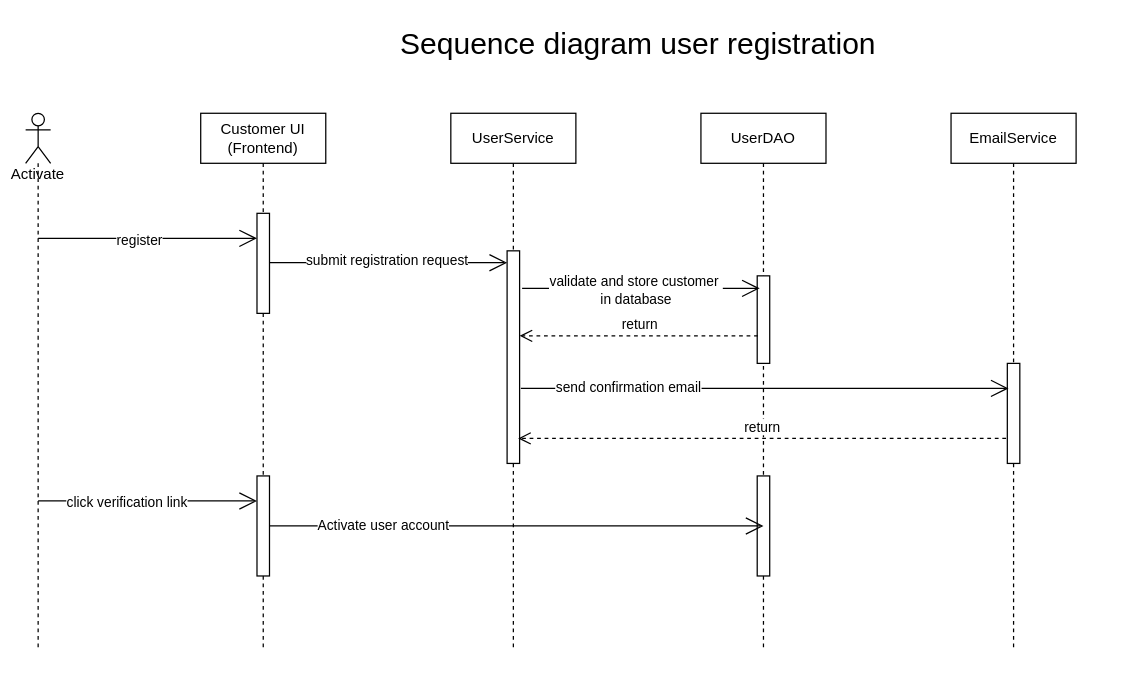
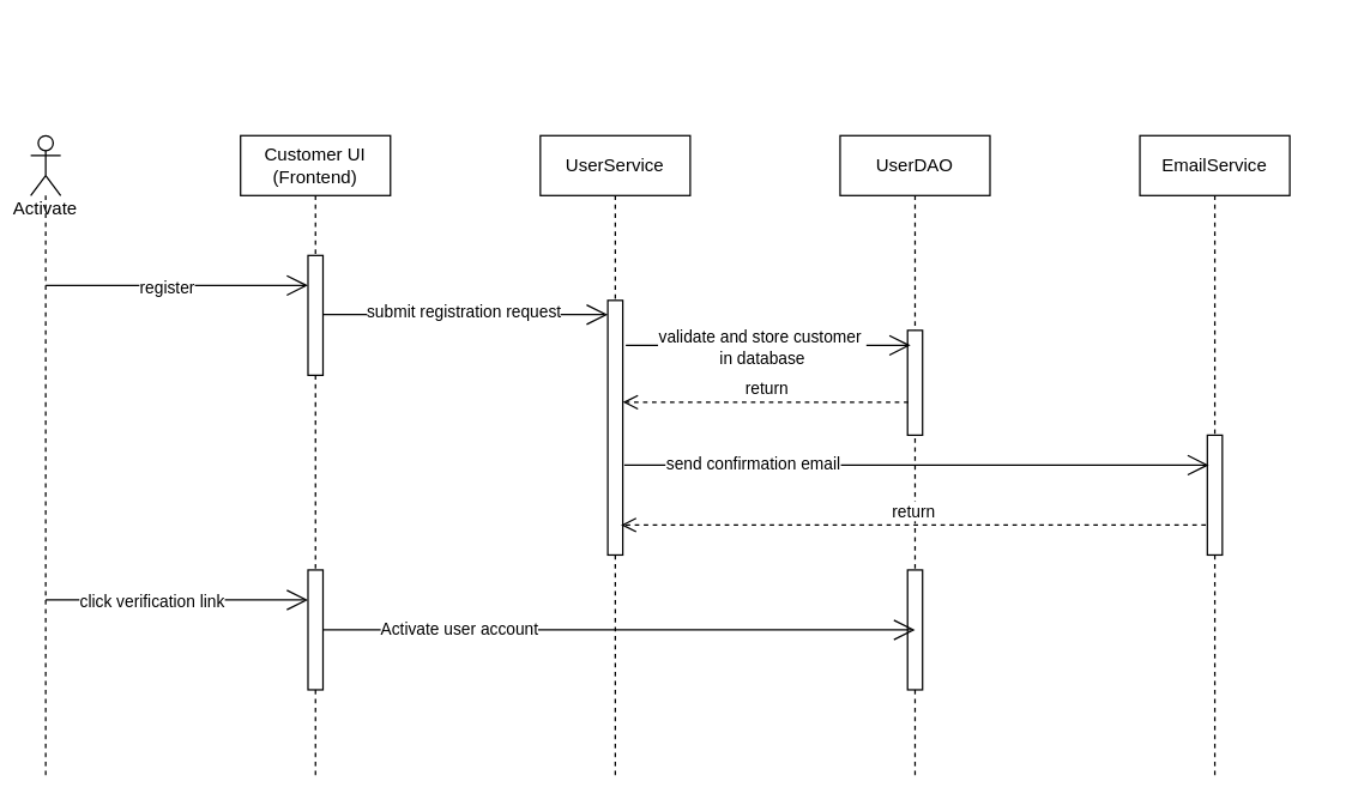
  <mxCell id="0" />
  <mxCell id="1" parent="0" />
  <mxCell id="2" value="&lt;div&gt;&lt;br&gt;&lt;/div&gt;&lt;div&gt;&lt;br&gt;&lt;/div&gt;&lt;div&gt;&lt;br&gt;&lt;/div&gt;&lt;div&gt;&lt;br&gt;&lt;/div&gt;Activate" style="shape=umlLifeline;perimeter=lifelinePerimeter;whiteSpace=wrap;html=1;container=1;dropTarget=0;collapsible=0;recursiveResize=0;outlineConnect=0;portConstraint=eastwest;newEdgeStyle={&quot;curved&quot;:0,&quot;rounded&quot;:0};participant=umlActor;" vertex="1" parent="1"><mxGeometry x="20" y="90" width="20" height="430" as="geometry" /></mxCell>
- <mxCell id="3" value="Sequence diagram user registration" style="text;html=1;align=center;verticalAlign=middle;whiteSpace=wrap;rounded=0;fontSize=24;" vertex="1" parent="1"><mxGeometry x="140" y="20" width="740" height="30" as="geometry" /></mxCell>
  <mxCell id="4" value="Customer UI (Frontend)" style="shape=umlLifeline;perimeter=lifelinePerimeter;whiteSpace=wrap;html=1;container=1;dropTarget=0;collapsible=0;recursiveResize=0;outlineConnect=0;portConstraint=eastwest;newEdgeStyle={&quot;curved&quot;:0,&quot;rounded&quot;:0};" vertex="1" parent="1"><mxGeometry x="160" y="90" width="100" height="430" as="geometry" /></mxCell>
  <mxCell id="5" value="" style="html=1;points=[[0,0,0,0,5],[0,1,0,0,-5],[1,0,0,0,5],[1,1,0,0,-5]];perimeter=orthogonalPerimeter;outlineConnect=0;targetShapes=umlLifeline;portConstraint=eastwest;newEdgeStyle={&quot;curved&quot;:0,&quot;rounded&quot;:0};" vertex="1" parent="4"><mxGeometry x="45" y="290" width="10" height="80" as="geometry" /></mxCell>
  <mxCell id="6" value="UserService" style="shape=umlLifeline;perimeter=lifelinePerimeter;whiteSpace=wrap;html=1;container=1;dropTarget=0;collapsible=0;recursiveResize=0;outlineConnect=0;portConstraint=eastwest;newEdgeStyle={&quot;curved&quot;:0,&quot;rounded&quot;:0};" vertex="1" parent="1"><mxGeometry x="360" y="90" width="100" height="430" as="geometry" /></mxCell>
  <mxCell id="7" value="" style="html=1;points=[[0,0,0,0,5],[0,1,0,0,-5],[1,0,0,0,5],[1,1,0,0,-5]];perimeter=orthogonalPerimeter;outlineConnect=0;targetShapes=umlLifeline;portConstraint=eastwest;newEdgeStyle={&quot;curved&quot;:0,&quot;rounded&quot;:0};" vertex="1" parent="6"><mxGeometry x="45" y="110" width="10" height="170" as="geometry" /></mxCell>
  <mxCell id="8" value="UserDAO" style="shape=umlLifeline;perimeter=lifelinePerimeter;whiteSpace=wrap;html=1;container=1;dropTarget=0;collapsible=0;recursiveResize=0;outlineConnect=0;portConstraint=eastwest;newEdgeStyle={&quot;curved&quot;:0,&quot;rounded&quot;:0};" vertex="1" parent="1"><mxGeometry x="560" y="90" width="100" height="430" as="geometry" /></mxCell>
  <mxCell id="9" value="" style="html=1;points=[[0,0,0,0,5],[0,1,0,0,-5],[1,0,0,0,5],[1,1,0,0,-5]];perimeter=orthogonalPerimeter;outlineConnect=0;targetShapes=umlLifeline;portConstraint=eastwest;newEdgeStyle={&quot;curved&quot;:0,&quot;rounded&quot;:0};" vertex="1" parent="8"><mxGeometry x="45" y="130" width="10" height="70" as="geometry" /></mxCell>
  <mxCell id="10" value="" style="html=1;points=[[0,0,0,0,5],[0,1,0,0,-5],[1,0,0,0,5],[1,1,0,0,-5]];perimeter=orthogonalPerimeter;outlineConnect=0;targetShapes=umlLifeline;portConstraint=eastwest;newEdgeStyle={&quot;curved&quot;:0,&quot;rounded&quot;:0};" vertex="1" parent="8"><mxGeometry x="45" y="290" width="10" height="80" as="geometry" /></mxCell>
  <mxCell id="11" value="EmailService" style="shape=umlLifeline;perimeter=lifelinePerimeter;whiteSpace=wrap;html=1;container=1;dropTarget=0;collapsible=0;recursiveResize=0;outlineConnect=0;portConstraint=eastwest;newEdgeStyle={&quot;curved&quot;:0,&quot;rounded&quot;:0};" vertex="1" parent="1"><mxGeometry x="760" y="90" width="100" height="430" as="geometry" /></mxCell>
  <mxCell id="12" value="" style="html=1;points=[[0,0,0,0,5],[0,1,0,0,-5],[1,0,0,0,5],[1,1,0,0,-5]];perimeter=orthogonalPerimeter;outlineConnect=0;targetShapes=umlLifeline;portConstraint=eastwest;newEdgeStyle={&quot;curved&quot;:0,&quot;rounded&quot;:0};" vertex="1" parent="11"><mxGeometry x="45" y="200" width="10" height="80" as="geometry" /></mxCell>
  <mxCell id="13" value="" style="endArrow=open;endFill=1;endSize=12;html=1;rounded=0;" edge="1" parent="1" target="15"><mxGeometry width="160" relative="1" as="geometry"><mxPoint x="30" y="190" as="sourcePoint" /><mxPoint x="190" y="190" as="targetPoint" /></mxGeometry></mxCell>
  <mxCell id="14" value="register" style="edgeLabel;html=1;align=center;verticalAlign=middle;resizable=0;points=[];" vertex="1" connectable="0" parent="13"><mxGeometry x="-0.086" y="-1" relative="1" as="geometry"><mxPoint as="offset" /></mxGeometry></mxCell>
  <mxCell id="15" value="" style="html=1;points=[[0,0,0,0,5],[0,1,0,0,-5],[1,0,0,0,5],[1,1,0,0,-5]];perimeter=orthogonalPerimeter;outlineConnect=0;targetShapes=umlLifeline;portConstraint=eastwest;newEdgeStyle={&quot;curved&quot;:0,&quot;rounded&quot;:0};" vertex="1" parent="1"><mxGeometry x="205" y="170" width="10" height="80" as="geometry" /></mxCell>
  <mxCell id="16" value="" style="endArrow=open;endFill=1;endSize=12;html=1;rounded=0;" edge="1" parent="1" target="7"><mxGeometry width="160" relative="1" as="geometry"><mxPoint x="215" y="209.5" as="sourcePoint" /><mxPoint x="400" y="210" as="targetPoint" /></mxGeometry></mxCell>
  <mxCell id="17" value="submit registration request" style="edgeLabel;html=1;align=center;verticalAlign=middle;resizable=0;points=[];" vertex="1" connectable="0" parent="16"><mxGeometry x="-0.023" y="2" relative="1" as="geometry"><mxPoint as="offset" /></mxGeometry></mxCell>
  <mxCell id="18" value="" style="endArrow=open;endFill=1;endSize=12;html=1;rounded=0;" edge="1" parent="1"><mxGeometry width="160" relative="1" as="geometry"><mxPoint x="417" y="230" as="sourcePoint" /><mxPoint x="607" y="230" as="targetPoint" /></mxGeometry></mxCell>
  <mxCell id="19" value="validate and store customer&amp;nbsp;&lt;div&gt;in database&lt;/div&gt;" style="edgeLabel;html=1;align=center;verticalAlign=middle;resizable=0;points=[];" vertex="1" connectable="0" parent="18"><mxGeometry x="-0.35" y="-1" relative="1" as="geometry"><mxPoint x="28" as="offset" /></mxGeometry></mxCell>
  <mxCell id="20" value="return" style="html=1;verticalAlign=bottom;endArrow=open;dashed=1;endSize=8;curved=0;rounded=0;" edge="1" parent="1" target="7"><mxGeometry relative="1" as="geometry"><mxPoint x="605.5" y="268" as="sourcePoint" /><mxPoint x="420" y="268" as="targetPoint" /></mxGeometry></mxCell>
  <mxCell id="21" value="" style="endArrow=open;endFill=1;endSize=12;html=1;rounded=0;" edge="1" parent="1"><mxGeometry width="160" relative="1" as="geometry"><mxPoint x="416" y="310" as="sourcePoint" /><mxPoint x="806" y="310" as="targetPoint" /></mxGeometry></mxCell>
  <mxCell id="22" value="send confirmation email" style="edgeLabel;html=1;align=center;verticalAlign=middle;resizable=0;points=[];" vertex="1" connectable="0" parent="21"><mxGeometry x="-0.695" y="1" relative="1" as="geometry"><mxPoint x="26" y="-1" as="offset" /></mxGeometry></mxCell>
  <mxCell id="23" value="return" style="html=1;verticalAlign=bottom;endArrow=open;dashed=1;endSize=8;curved=0;rounded=0;" edge="1" parent="1"><mxGeometry relative="1" as="geometry"><mxPoint x="804" y="350" as="sourcePoint" /><mxPoint x="413.81" y="350" as="targetPoint" /></mxGeometry></mxCell>
  <mxCell id="24" value="" style="endArrow=open;endFill=1;endSize=12;html=1;rounded=0;" edge="1" parent="1" target="5"><mxGeometry width="160" relative="1" as="geometry"><mxPoint x="30" y="400" as="sourcePoint" /><mxPoint x="200" y="400" as="targetPoint" /></mxGeometry></mxCell>
  <mxCell id="25" value="click verification link" style="edgeLabel;html=1;align=center;verticalAlign=middle;resizable=0;points=[];" vertex="1" connectable="0" parent="24"><mxGeometry x="-0.576" y="-3" relative="1" as="geometry"><mxPoint x="33" y="-3" as="offset" /></mxGeometry></mxCell>
  <mxCell id="26" value="" style="endArrow=open;endFill=1;endSize=12;html=1;rounded=0;entryX=0.5;entryY=0.5;entryDx=0;entryDy=0;entryPerimeter=0;" edge="1" parent="1" target="10"><mxGeometry width="160" relative="1" as="geometry"><mxPoint x="215" y="420" as="sourcePoint" /><mxPoint x="600" y="420" as="targetPoint" /></mxGeometry></mxCell>
  <mxCell id="27" value="Activate user account" style="edgeLabel;html=1;align=center;verticalAlign=middle;resizable=0;points=[];" vertex="1" connectable="0" parent="26"><mxGeometry x="-0.543" y="1" relative="1" as="geometry"><mxPoint as="offset" /></mxGeometry></mxCell>
